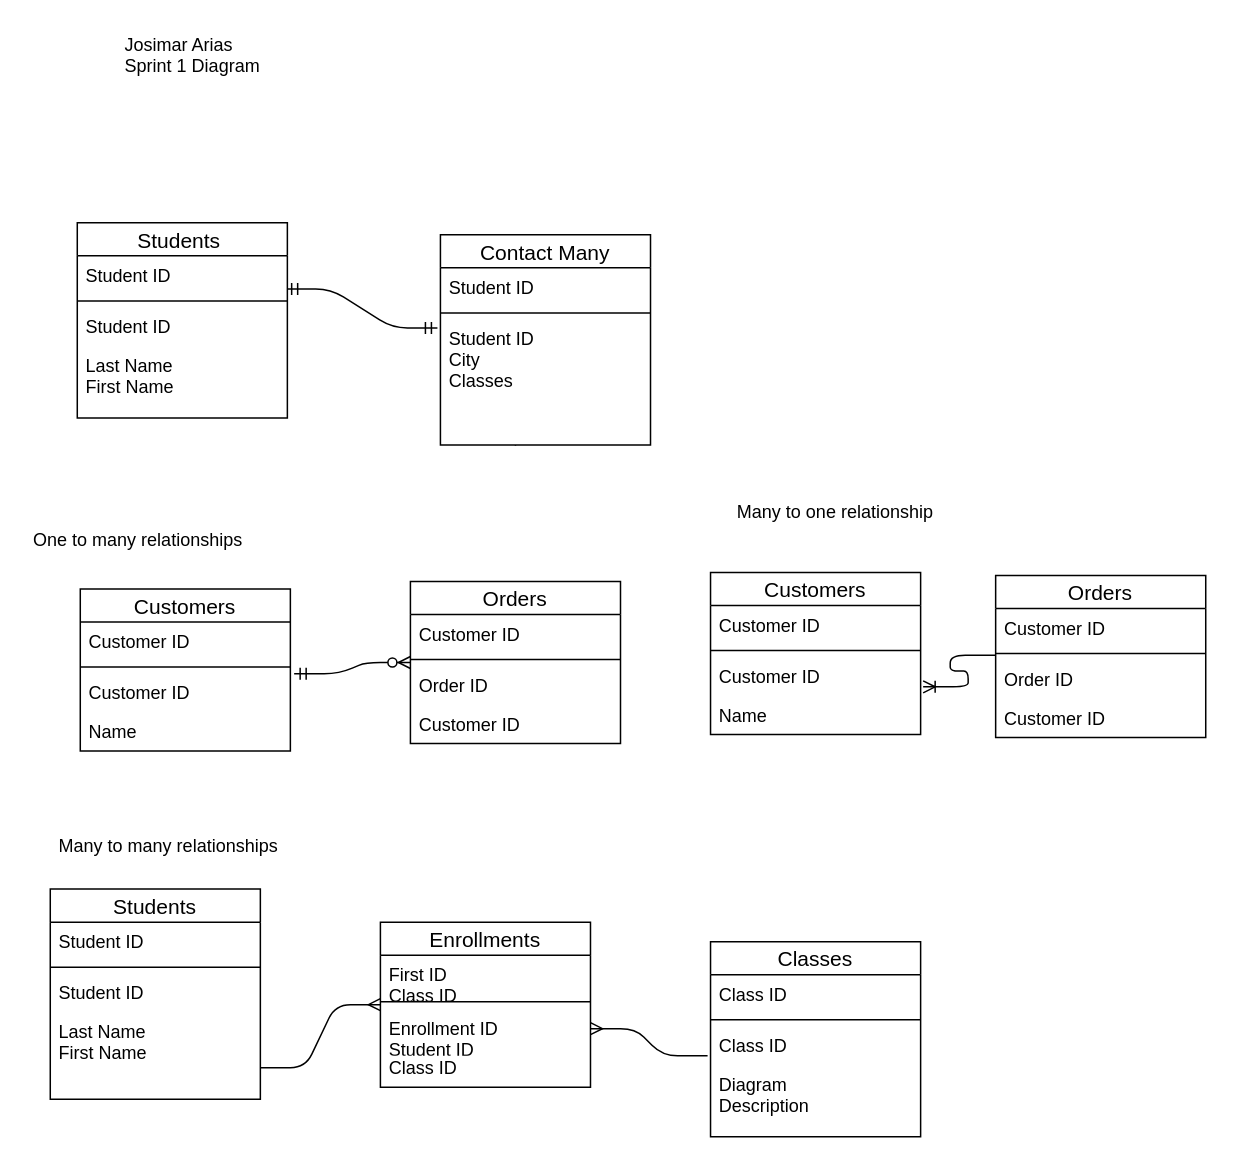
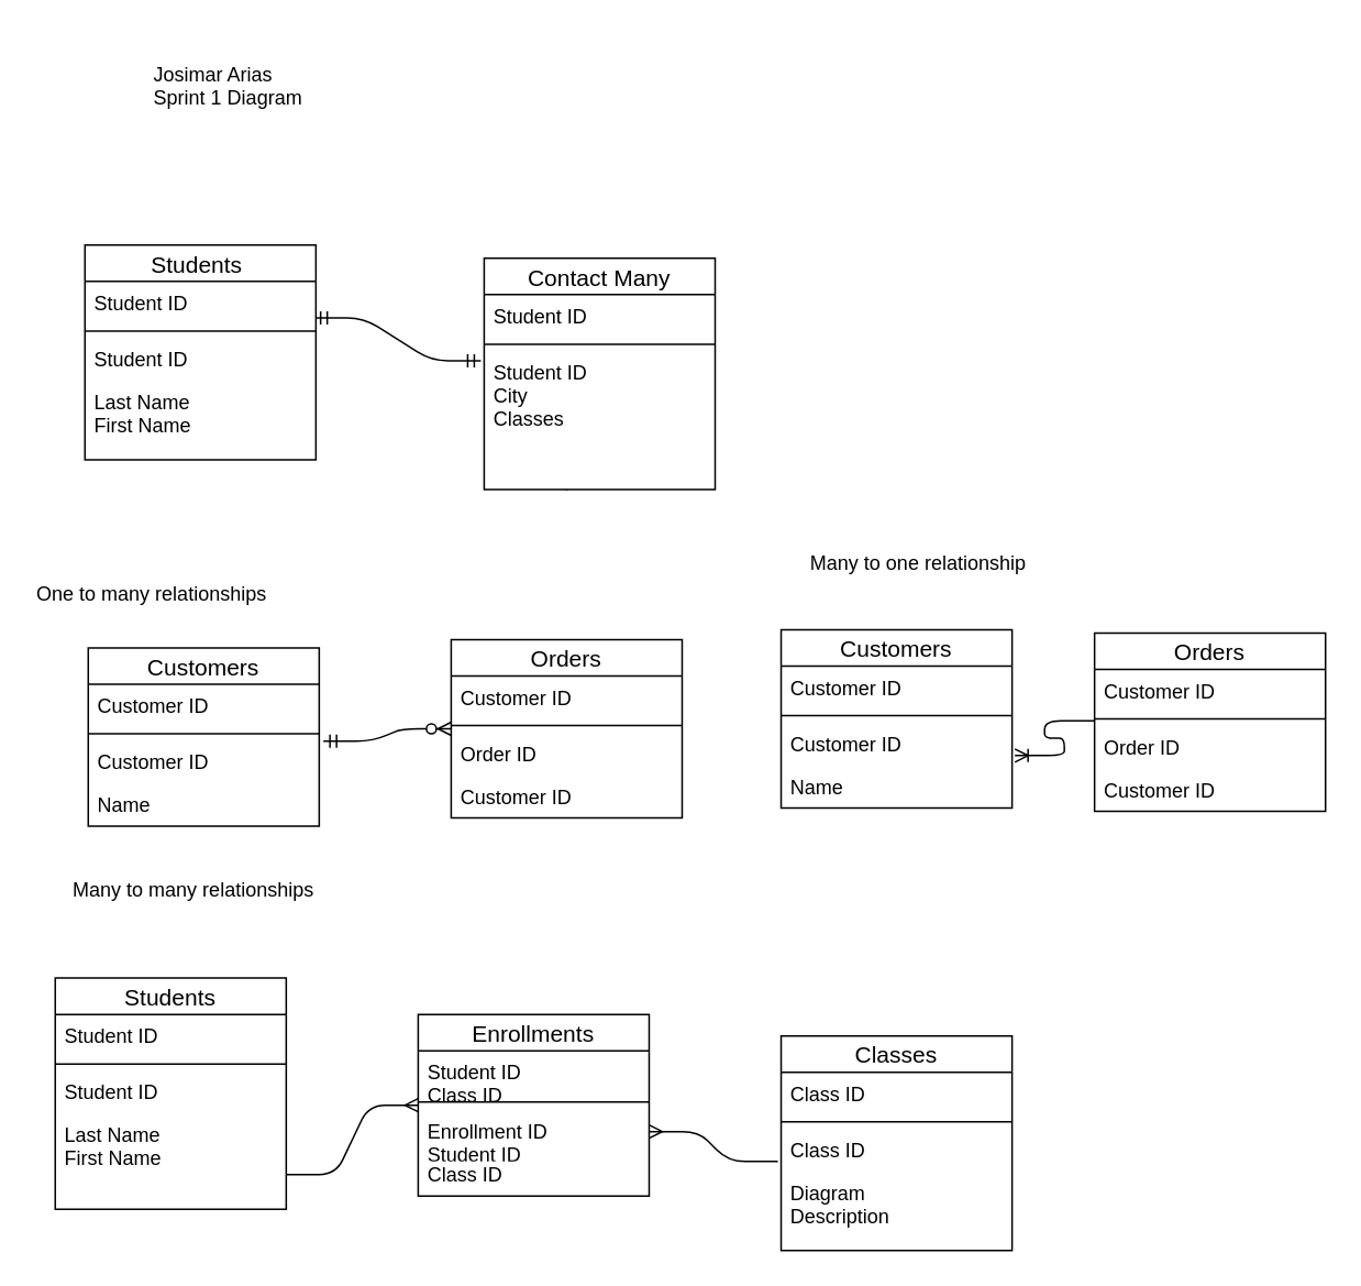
  <mxCell id="0" />
  <mxCell id="1" parent="0" />
- <mxCell id="2" value="Josimar Arias&amp;nbsp;&lt;br&gt;Sprint 1 Diagram&amp;nbsp;&lt;br&gt;" style="text;html=1;resizable=0;points=[];autosize=1;align=left;verticalAlign=top;spacingTop=-4;" parent="1" vertex="1"><mxGeometry x="81" y="20" width="110" height="30" as="geometry" /></mxCell>
+ <mxCell id="2" value="Josimar Arias&amp;nbsp;&lt;br&gt;Sprint 1 Diagram&amp;nbsp;&lt;br&gt;" style="text;html=1;resizable=0;points=[];autosize=1;align=left;verticalAlign=top;spacingTop=-4;" parent="1" vertex="1"><mxGeometry x="91" y="35" width="110" height="30" as="geometry" /></mxCell>
  <mxCell id="3" value="" style="edgeStyle=entityRelationEdgeStyle;fontSize=12;html=1;endArrow=ERmandOne;startArrow=ERmandOne;exitX=0.994;exitY=0.127;exitDx=0;exitDy=0;exitPerimeter=0;" parent="1" edge="1"><mxGeometry width="100" height="100" relative="1" as="geometry"><mxPoint x="189.862" y="192.034" as="sourcePoint" /><mxPoint x="291" y="218" as="targetPoint" /></mxGeometry></mxCell>
  <mxCell id="4" value="" style="shape=partialRectangle;top=0;left=0;right=0;bottom=0;align=left;verticalAlign=top;fillColor=none;spacingLeft=34;spacingRight=4;overflow=hidden;rotatable=0;points=[[0,0.5],[1,0.5]];portConstraint=eastwest;dropTarget=0;fontSize=12;" parent="1" vertex="1"><mxGeometry x="313" y="286" width="160" height="10" as="geometry" /></mxCell>
  <mxCell id="5" value="" style="shape=partialRectangle;top=0;left=0;bottom=0;fillColor=none;align=left;verticalAlign=top;spacingLeft=4;spacingRight=4;overflow=hidden;rotatable=0;points=[];portConstraint=eastwest;part=1;fontSize=12;" parent="4" vertex="1" connectable="0"><mxGeometry width="30" height="10" as="geometry" /></mxCell>
  <mxCell id="6" value="Students " style="swimlane;fontStyle=0;childLayout=stackLayout;horizontal=1;startSize=22;fillColor=none;horizontalStack=0;resizeParent=1;resizeParentMax=0;resizeLast=0;collapsible=1;marginBottom=0;swimlaneFillColor=#ffffff;align=center;fontSize=14;" parent="1" vertex="1"><mxGeometry x="51" y="148" width="140" height="130" as="geometry" /></mxCell>
  <mxCell id="7" value="Student ID" style="text;strokeColor=none;fillColor=none;spacingLeft=4;spacingRight=4;overflow=hidden;rotatable=0;points=[[0,0.5],[1,0.5]];portConstraint=eastwest;fontSize=12;" parent="6" vertex="1"><mxGeometry y="22" width="140" height="26" as="geometry" /></mxCell>
  <mxCell id="8" value="" style="line;strokeWidth=1;fillColor=none;align=left;verticalAlign=middle;spacingTop=-1;spacingLeft=3;spacingRight=3;rotatable=0;labelPosition=right;points=[];portConstraint=eastwest;fontSize=12;" parent="6" vertex="1"><mxGeometry y="48" width="140" height="8" as="geometry" /></mxCell>
  <mxCell id="9" value="Student ID" style="text;strokeColor=none;fillColor=none;spacingLeft=4;spacingRight=4;overflow=hidden;rotatable=0;points=[[0,0.5],[1,0.5]];portConstraint=eastwest;fontSize=12;" parent="6" vertex="1"><mxGeometry y="56" width="140" height="26" as="geometry" /></mxCell>
  <mxCell id="10" value="Last Name &#10;First Name" style="text;strokeColor=none;fillColor=none;spacingLeft=4;spacingRight=4;overflow=hidden;rotatable=0;points=[[0,0.5],[1,0.5]];portConstraint=eastwest;fontSize=12;" parent="6" vertex="1"><mxGeometry y="82" width="140" height="48" as="geometry" /></mxCell>
  <mxCell id="11" value="Contact Many" style="swimlane;fontStyle=0;childLayout=stackLayout;horizontal=1;startSize=22;fillColor=none;horizontalStack=0;resizeParent=1;resizeParentMax=0;resizeLast=0;collapsible=1;marginBottom=0;swimlaneFillColor=#ffffff;align=center;fontSize=14;" parent="1" vertex="1"><mxGeometry x="293" y="156" width="140" height="140" as="geometry" /></mxCell>
  <mxCell id="12" value="Student ID" style="text;strokeColor=none;fillColor=none;spacingLeft=4;spacingRight=4;overflow=hidden;rotatable=0;points=[[0,0.5],[1,0.5]];portConstraint=eastwest;fontSize=12;" parent="11" vertex="1"><mxGeometry y="22" width="140" height="26" as="geometry" /></mxCell>
  <mxCell id="13" value="" style="line;strokeWidth=1;fillColor=none;align=left;verticalAlign=middle;spacingTop=-1;spacingLeft=3;spacingRight=3;rotatable=0;labelPosition=right;points=[];portConstraint=eastwest;fontSize=12;" parent="11" vertex="1"><mxGeometry y="48" width="140" height="8" as="geometry" /></mxCell>
  <mxCell id="14" value="Student ID&#10;City &#10;Classes" style="text;strokeColor=none;fillColor=none;spacingLeft=4;spacingRight=4;overflow=hidden;rotatable=0;points=[[0,0.5],[1,0.5]];portConstraint=eastwest;fontSize=12;" parent="11" vertex="1"><mxGeometry y="56" width="140" height="84" as="geometry" /></mxCell>
  <mxCell id="15" value="One to many relationships&amp;nbsp;" style="text;html=1;resizable=0;points=[];autosize=1;align=left;verticalAlign=top;spacingTop=-4;" parent="1" vertex="1"><mxGeometry x="20" y="350" width="160" height="20" as="geometry" /></mxCell>
  <mxCell id="16" value="Customers" style="swimlane;fontStyle=0;childLayout=stackLayout;horizontal=1;startSize=22;fillColor=none;horizontalStack=0;resizeParent=1;resizeParentMax=0;resizeLast=0;collapsible=1;marginBottom=0;swimlaneFillColor=#ffffff;align=center;fontSize=14;" parent="1" vertex="1"><mxGeometry x="53" y="392" width="140" height="108" as="geometry" /></mxCell>
  <mxCell id="17" value="Customer ID" style="text;strokeColor=none;fillColor=none;spacingLeft=4;spacingRight=4;overflow=hidden;rotatable=0;points=[[0,0.5],[1,0.5]];portConstraint=eastwest;fontSize=12;" parent="16" vertex="1"><mxGeometry y="22" width="140" height="26" as="geometry" /></mxCell>
  <mxCell id="18" value="" style="line;strokeWidth=1;fillColor=none;align=left;verticalAlign=middle;spacingTop=-1;spacingLeft=3;spacingRight=3;rotatable=0;labelPosition=right;points=[];portConstraint=eastwest;fontSize=12;" parent="16" vertex="1"><mxGeometry y="48" width="140" height="8" as="geometry" /></mxCell>
  <mxCell id="19" value="Customer ID" style="text;strokeColor=none;fillColor=none;spacingLeft=4;spacingRight=4;overflow=hidden;rotatable=0;points=[[0,0.5],[1,0.5]];portConstraint=eastwest;fontSize=12;" parent="16" vertex="1"><mxGeometry y="56" width="140" height="26" as="geometry" /></mxCell>
  <mxCell id="20" value="Name" style="text;strokeColor=none;fillColor=none;spacingLeft=4;spacingRight=4;overflow=hidden;rotatable=0;points=[[0,0.5],[1,0.5]];portConstraint=eastwest;fontSize=12;" parent="16" vertex="1"><mxGeometry y="82" width="140" height="26" as="geometry" /></mxCell>
  <mxCell id="21" value="" style="edgeStyle=entityRelationEdgeStyle;fontSize=12;html=1;endArrow=ERzeroToMany;startArrow=ERmandOne;exitX=1.018;exitY=0.017;exitDx=0;exitDy=0;exitPerimeter=0;" parent="1" source="19" target="22" edge="1"><mxGeometry width="100" height="100" relative="1" as="geometry"><mxPoint x="193" y="496" as="sourcePoint" /><mxPoint x="313" y="432" as="targetPoint" /></mxGeometry></mxCell>
  <mxCell id="22" value="Orders" style="swimlane;fontStyle=0;childLayout=stackLayout;horizontal=1;startSize=22;fillColor=none;horizontalStack=0;resizeParent=1;resizeParentMax=0;resizeLast=0;collapsible=1;marginBottom=0;swimlaneFillColor=#ffffff;align=center;fontSize=14;" parent="1" vertex="1"><mxGeometry x="273" y="387" width="140" height="108" as="geometry" /></mxCell>
  <mxCell id="23" value="Customer ID" style="text;strokeColor=none;fillColor=none;spacingLeft=4;spacingRight=4;overflow=hidden;rotatable=0;points=[[0,0.5],[1,0.5]];portConstraint=eastwest;fontSize=12;" parent="22" vertex="1"><mxGeometry y="22" width="140" height="26" as="geometry" /></mxCell>
  <mxCell id="24" value="" style="line;strokeWidth=1;fillColor=none;align=left;verticalAlign=middle;spacingTop=-1;spacingLeft=3;spacingRight=3;rotatable=0;labelPosition=right;points=[];portConstraint=eastwest;fontSize=12;" parent="22" vertex="1"><mxGeometry y="48" width="140" height="8" as="geometry" /></mxCell>
  <mxCell id="25" value="Order ID" style="text;strokeColor=none;fillColor=none;spacingLeft=4;spacingRight=4;overflow=hidden;rotatable=0;points=[[0,0.5],[1,0.5]];portConstraint=eastwest;fontSize=12;" parent="22" vertex="1"><mxGeometry y="56" width="140" height="26" as="geometry" /></mxCell>
  <mxCell id="26" value="Customer ID" style="text;strokeColor=none;fillColor=none;spacingLeft=4;spacingRight=4;overflow=hidden;rotatable=0;points=[[0,0.5],[1,0.5]];portConstraint=eastwest;fontSize=12;" parent="22" vertex="1"><mxGeometry y="82" width="140" height="26" as="geometry" /></mxCell>
- <mxCell id="27" value="Many to many relationships&amp;nbsp;" style="text;html=1;resizable=0;points=[];autosize=1;align=left;verticalAlign=top;spacingTop=-4;" parent="1" vertex="1"><mxGeometry x="37" y="554" width="170" height="20" as="geometry" /></mxCell>
+ <mxCell id="27" value="Many to many relationships&amp;nbsp;" style="text;html=1;resizable=0;points=[];autosize=1;align=left;verticalAlign=top;spacingTop=-4;" parent="1" vertex="1"><mxGeometry x="42" y="529" width="170" height="20" as="geometry" /></mxCell>
  <mxCell id="28" value="Students" style="swimlane;fontStyle=0;childLayout=stackLayout;horizontal=1;startSize=22;fillColor=none;horizontalStack=0;resizeParent=1;resizeParentMax=0;resizeLast=0;collapsible=1;marginBottom=0;swimlaneFillColor=#ffffff;align=center;fontSize=14;" parent="1" vertex="1"><mxGeometry x="33" y="592" width="140" height="140" as="geometry" /></mxCell>
  <mxCell id="29" value="Student ID" style="text;strokeColor=none;fillColor=none;spacingLeft=4;spacingRight=4;overflow=hidden;rotatable=0;points=[[0,0.5],[1,0.5]];portConstraint=eastwest;fontSize=12;" parent="28" vertex="1"><mxGeometry y="22" width="140" height="26" as="geometry" /></mxCell>
  <mxCell id="30" value="" style="line;strokeWidth=1;fillColor=none;align=left;verticalAlign=middle;spacingTop=-1;spacingLeft=3;spacingRight=3;rotatable=0;labelPosition=right;points=[];portConstraint=eastwest;fontSize=12;" parent="28" vertex="1"><mxGeometry y="48" width="140" height="8" as="geometry" /></mxCell>
  <mxCell id="31" value="Student ID" style="text;strokeColor=none;fillColor=none;spacingLeft=4;spacingRight=4;overflow=hidden;rotatable=0;points=[[0,0.5],[1,0.5]];portConstraint=eastwest;fontSize=12;" parent="28" vertex="1"><mxGeometry y="56" width="140" height="26" as="geometry" /></mxCell>
  <mxCell id="32" value="Last Name&#10;First Name" style="text;strokeColor=none;fillColor=none;spacingLeft=4;spacingRight=4;overflow=hidden;rotatable=0;points=[[0,0.5],[1,0.5]];portConstraint=eastwest;fontSize=12;" parent="28" vertex="1"><mxGeometry y="82" width="140" height="58" as="geometry" /></mxCell>
  <mxCell id="33" value="" style="edgeStyle=entityRelationEdgeStyle;fontSize=12;html=1;endArrow=ERmany;" parent="1" target="34" edge="1"><mxGeometry width="100" height="100" relative="1" as="geometry"><mxPoint x="173" y="711" as="sourcePoint" /><mxPoint x="273" y="611" as="targetPoint" /></mxGeometry></mxCell>
  <mxCell id="34" value="Enrollments" style="swimlane;fontStyle=0;childLayout=stackLayout;horizontal=1;startSize=22;fillColor=none;horizontalStack=0;resizeParent=1;resizeParentMax=0;resizeLast=0;collapsible=1;marginBottom=0;swimlaneFillColor=#ffffff;align=center;fontSize=14;" parent="1" vertex="1"><mxGeometry x="253" y="614" width="140" height="110" as="geometry" /></mxCell>
- <mxCell id="35" value="First ID&#10;Class ID" style="text;strokeColor=none;fillColor=none;spacingLeft=4;spacingRight=4;overflow=hidden;rotatable=0;points=[[0,0.5],[1,0.5]];portConstraint=eastwest;fontSize=12;" parent="34" vertex="1"><mxGeometry y="22" width="140" height="26" as="geometry" /></mxCell>
+ <mxCell id="35" value="Student ID&#10;Class ID" style="text;strokeColor=none;fillColor=none;spacingLeft=4;spacingRight=4;overflow=hidden;rotatable=0;points=[[0,0.5],[1,0.5]];portConstraint=eastwest;fontSize=12;" parent="34" vertex="1"><mxGeometry y="22" width="140" height="26" as="geometry" /></mxCell>
  <mxCell id="36" value="" style="line;strokeWidth=1;fillColor=none;align=left;verticalAlign=middle;spacingTop=-1;spacingLeft=3;spacingRight=3;rotatable=0;labelPosition=right;points=[];portConstraint=eastwest;fontSize=12;" parent="34" vertex="1"><mxGeometry y="48" width="140" height="10" as="geometry" /></mxCell>
  <mxCell id="37" value="Enrollment ID&#10;Student ID" style="text;strokeColor=none;fillColor=none;spacingLeft=4;spacingRight=4;overflow=hidden;rotatable=0;points=[[0,0.5],[1,0.5]];portConstraint=eastwest;fontSize=12;" parent="34" vertex="1"><mxGeometry y="58" width="140" height="26" as="geometry" /></mxCell>
  <mxCell id="38" value="Class ID" style="text;strokeColor=none;fillColor=none;spacingLeft=4;spacingRight=4;overflow=hidden;rotatable=0;points=[[0,0.5],[1,0.5]];portConstraint=eastwest;fontSize=12;" parent="34" vertex="1"><mxGeometry y="84" width="140" height="26" as="geometry" /></mxCell>
  <mxCell id="39" value="" style="edgeStyle=entityRelationEdgeStyle;fontSize=12;html=1;endArrow=ERmany;entryX=1;entryY=0.5;entryDx=0;entryDy=0;exitX=-0.014;exitY=0.772;exitDx=0;exitDy=0;exitPerimeter=0;" parent="1" source="43" target="37" edge="1"><mxGeometry width="100" height="100" relative="1" as="geometry"><mxPoint x="393" y="712" as="sourcePoint" /><mxPoint x="473" y="622" as="targetPoint" /></mxGeometry></mxCell>
  <mxCell id="40" value="Classes" style="swimlane;fontStyle=0;childLayout=stackLayout;horizontal=1;startSize=22;fillColor=none;horizontalStack=0;resizeParent=1;resizeParentMax=0;resizeLast=0;collapsible=1;marginBottom=0;swimlaneFillColor=#ffffff;align=center;fontSize=14;" parent="1" vertex="1"><mxGeometry x="473" y="627" width="140" height="130" as="geometry" /></mxCell>
  <mxCell id="41" value="Class ID" style="text;strokeColor=none;fillColor=none;spacingLeft=4;spacingRight=4;overflow=hidden;rotatable=0;points=[[0,0.5],[1,0.5]];portConstraint=eastwest;fontSize=12;" parent="40" vertex="1"><mxGeometry y="22" width="140" height="26" as="geometry" /></mxCell>
  <mxCell id="42" value="" style="line;strokeWidth=1;fillColor=none;align=left;verticalAlign=middle;spacingTop=-1;spacingLeft=3;spacingRight=3;rotatable=0;labelPosition=right;points=[];portConstraint=eastwest;fontSize=12;" parent="40" vertex="1"><mxGeometry y="48" width="140" height="8" as="geometry" /></mxCell>
  <mxCell id="43" value="Class ID" style="text;strokeColor=none;fillColor=none;spacingLeft=4;spacingRight=4;overflow=hidden;rotatable=0;points=[[0,0.5],[1,0.5]];portConstraint=eastwest;fontSize=12;" parent="40" vertex="1"><mxGeometry y="56" width="140" height="26" as="geometry" /></mxCell>
  <mxCell id="44" value="Diagram&#10;Description" style="text;strokeColor=none;fillColor=none;spacingLeft=4;spacingRight=4;overflow=hidden;rotatable=0;points=[[0,0.5],[1,0.5]];portConstraint=eastwest;fontSize=12;" parent="40" vertex="1"><mxGeometry y="82" width="140" height="48" as="geometry" /></mxCell>
  <mxCell id="45" value="Orders" style="swimlane;fontStyle=0;childLayout=stackLayout;horizontal=1;startSize=22;fillColor=none;horizontalStack=0;resizeParent=1;resizeParentMax=0;resizeLast=0;collapsible=1;marginBottom=0;swimlaneFillColor=#ffffff;align=center;fontSize=14;" parent="1" vertex="1"><mxGeometry x="663" y="383" width="140" height="108" as="geometry" /></mxCell>
  <mxCell id="46" value="Customer ID" style="text;strokeColor=none;fillColor=none;spacingLeft=4;spacingRight=4;overflow=hidden;rotatable=0;points=[[0,0.5],[1,0.5]];portConstraint=eastwest;fontSize=12;" parent="45" vertex="1"><mxGeometry y="22" width="140" height="26" as="geometry" /></mxCell>
  <mxCell id="47" value="" style="line;strokeWidth=1;fillColor=none;align=left;verticalAlign=middle;spacingTop=-1;spacingLeft=3;spacingRight=3;rotatable=0;labelPosition=right;points=[];portConstraint=eastwest;fontSize=12;" parent="45" vertex="1"><mxGeometry y="48" width="140" height="8" as="geometry" /></mxCell>
  <mxCell id="48" value="Order ID" style="text;strokeColor=none;fillColor=none;spacingLeft=4;spacingRight=4;overflow=hidden;rotatable=0;points=[[0,0.5],[1,0.5]];portConstraint=eastwest;fontSize=12;" parent="45" vertex="1"><mxGeometry y="56" width="140" height="26" as="geometry" /></mxCell>
  <mxCell id="49" value="Customer ID" style="text;strokeColor=none;fillColor=none;spacingLeft=4;spacingRight=4;overflow=hidden;rotatable=0;points=[[0,0.5],[1,0.5]];portConstraint=eastwest;fontSize=12;" parent="45" vertex="1"><mxGeometry y="82" width="140" height="26" as="geometry" /></mxCell>
  <mxCell id="50" value="Customers" style="swimlane;fontStyle=0;childLayout=stackLayout;horizontal=1;startSize=22;fillColor=none;horizontalStack=0;resizeParent=1;resizeParentMax=0;resizeLast=0;collapsible=1;marginBottom=0;swimlaneFillColor=#ffffff;align=center;fontSize=14;" parent="1" vertex="1"><mxGeometry x="473" y="381" width="140" height="108" as="geometry" /></mxCell>
  <mxCell id="51" value="Customer ID" style="text;strokeColor=none;fillColor=none;spacingLeft=4;spacingRight=4;overflow=hidden;rotatable=0;points=[[0,0.5],[1,0.5]];portConstraint=eastwest;fontSize=12;" parent="50" vertex="1"><mxGeometry y="22" width="140" height="26" as="geometry" /></mxCell>
  <mxCell id="52" value="" style="line;strokeWidth=1;fillColor=none;align=left;verticalAlign=middle;spacingTop=-1;spacingLeft=3;spacingRight=3;rotatable=0;labelPosition=right;points=[];portConstraint=eastwest;fontSize=12;" parent="50" vertex="1"><mxGeometry y="48" width="140" height="8" as="geometry" /></mxCell>
  <mxCell id="53" value="Customer ID" style="text;strokeColor=none;fillColor=none;spacingLeft=4;spacingRight=4;overflow=hidden;rotatable=0;points=[[0,0.5],[1,0.5]];portConstraint=eastwest;fontSize=12;" parent="50" vertex="1"><mxGeometry y="56" width="140" height="26" as="geometry" /></mxCell>
  <mxCell id="54" value="Name" style="text;strokeColor=none;fillColor=none;spacingLeft=4;spacingRight=4;overflow=hidden;rotatable=0;points=[[0,0.5],[1,0.5]];portConstraint=eastwest;fontSize=12;" parent="50" vertex="1"><mxGeometry y="82" width="140" height="26" as="geometry" /></mxCell>
  <mxCell id="55" value="Many to one relationship" style="text;html=1;resizable=0;points=[];autosize=1;align=left;verticalAlign=top;spacingTop=-4;" parent="1" vertex="1"><mxGeometry x="489" y="331" width="150" height="20" as="geometry" /></mxCell>
  <mxCell id="56" value="" style="edgeStyle=entityRelationEdgeStyle;fontSize=12;html=1;endArrow=ERoneToMany;entryX=1.012;entryY=0.776;entryDx=0;entryDy=0;entryPerimeter=0;exitX=-0.002;exitY=0.651;exitDx=0;exitDy=0;exitPerimeter=0;" parent="1" source="47" target="53" edge="1"><mxGeometry width="100" height="100" relative="1" as="geometry"><mxPoint x="514" y="614" as="sourcePoint" /><mxPoint x="614" y="514" as="targetPoint" /></mxGeometry></mxCell>
